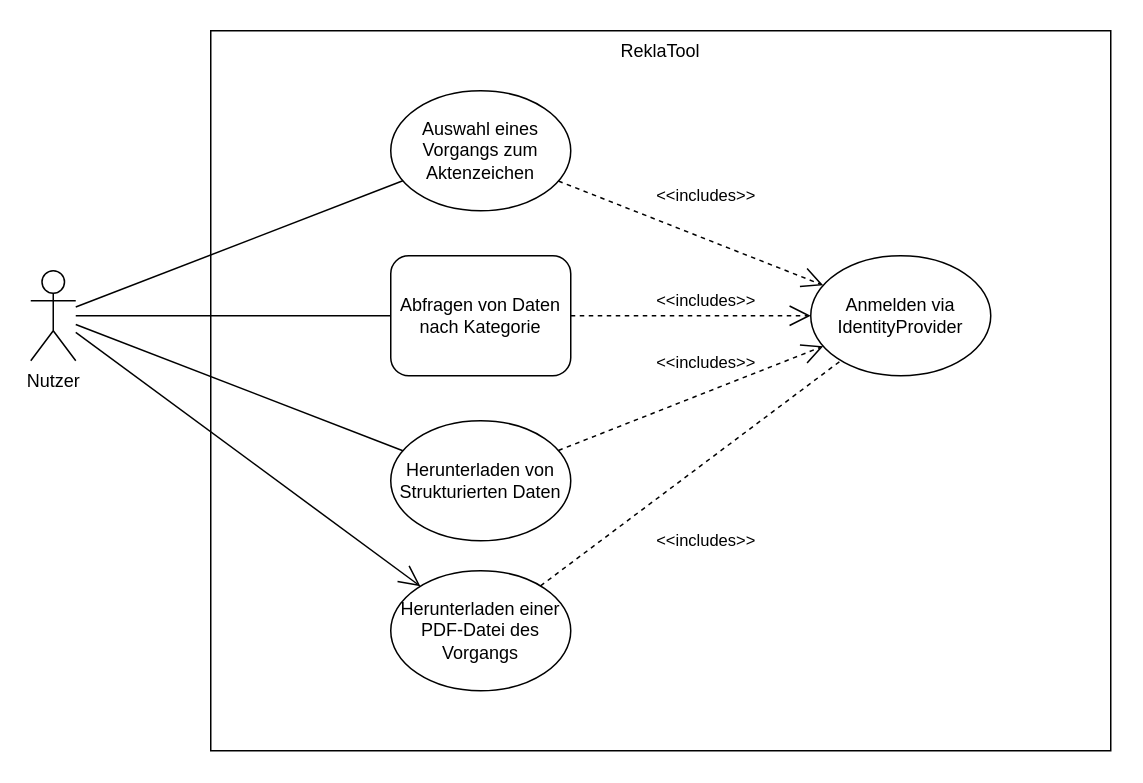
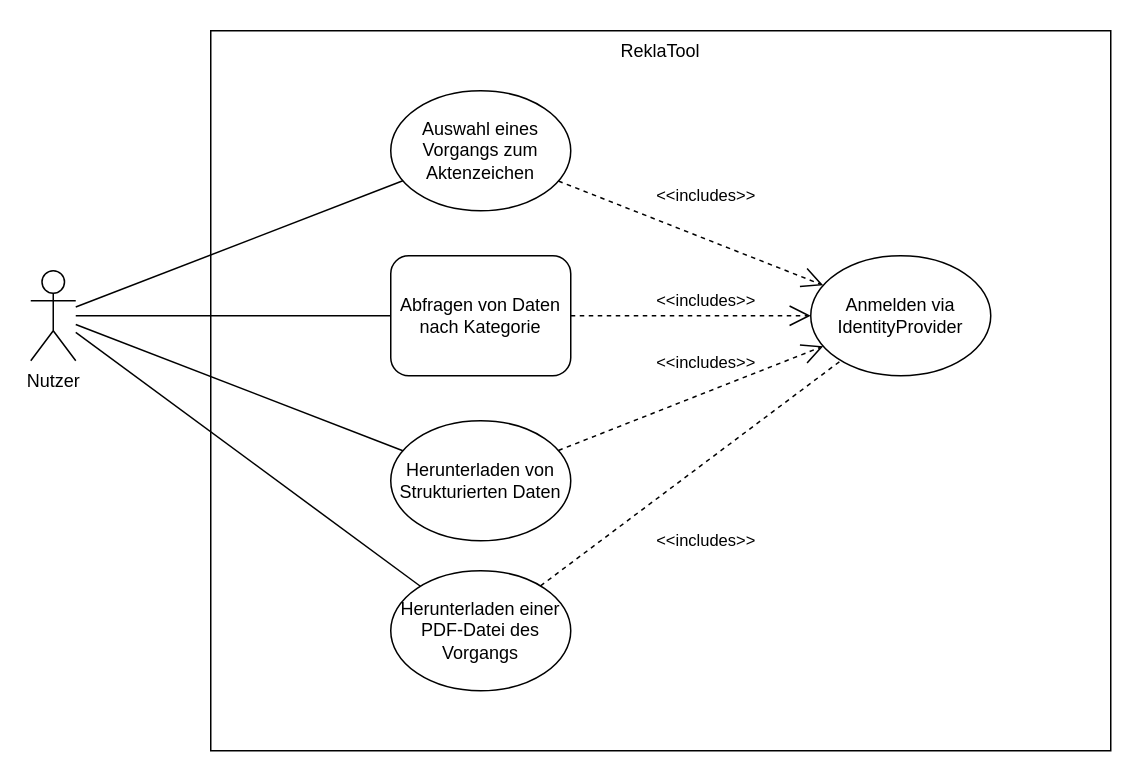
  <mxCell id="0" />
  <mxCell id="1" parent="0" />
  <mxCell id="2" value="ReklaTool" style="rounded=0;whiteSpace=wrap;html=1;verticalAlign=top;" vertex="1" parent="1"><mxGeometry x="140" y="20" width="600" height="480" as="geometry" /></mxCell>
  <mxCell id="3" style="rounded=0;jumpSize=6;orthogonalLoop=1;jettySize=auto;html=1;endArrow=none;endFill=0;endSize=12;" edge="1" parent="1" source="7" target="9"><mxGeometry relative="1" as="geometry" /></mxCell>
  <mxCell id="4" style="edgeStyle=none;rounded=0;jumpSize=6;orthogonalLoop=1;jettySize=auto;html=1;endArrow=none;endFill=0;endSize=12;" edge="1" parent="1" source="7" target="13"><mxGeometry relative="1" as="geometry" /></mxCell>
- <mxCell id="5" style="edgeStyle=none;rounded=0;jumpSize=6;orthogonalLoop=1;jettySize=auto;html=1;endArrow=open;endFill=0;endSize=12;" edge="1" parent="1" source="7" target="15"><mxGeometry relative="1" as="geometry" /></mxCell>
+ <mxCell id="5" style="edgeStyle=none;rounded=0;jumpSize=6;orthogonalLoop=1;jettySize=auto;html=1;endArrow=none;endFill=0;endSize=12;" edge="1" parent="1" source="7" target="15"><mxGeometry relative="1" as="geometry" /></mxCell>
  <mxCell id="6" style="edgeStyle=none;rounded=0;jumpSize=6;orthogonalLoop=1;jettySize=auto;html=1;endArrow=none;endFill=0;endSize=12;" edge="1" parent="1" source="7" target="18"><mxGeometry relative="1" as="geometry" /></mxCell>
  <mxCell id="7" value="Nutzer" style="shape=umlActor;verticalLabelPosition=bottom;verticalAlign=top;html=1;outlineConnect=0;" vertex="1" parent="1"><mxGeometry x="20" y="180" width="30" height="60" as="geometry" /></mxCell>
  <mxCell id="8" value="&amp;lt;&amp;lt;includes&amp;gt;&amp;gt;" style="edgeStyle=orthogonalEdgeStyle;rounded=0;orthogonalLoop=1;jettySize=auto;html=1;endArrow=open;endFill=0;jumpSize=6;endSize=12;dashed=1;labelBackgroundColor=none;" edge="1" parent="1" source="9" target="10"><mxGeometry x="0.125" y="10" relative="1" as="geometry"><mxPoint as="offset" /></mxGeometry></mxCell>
  <mxCell id="9" value="Abfragen von Daten nach Kategorie" style="whiteSpace=wrap;html=1;verticalAlign=middle;rounded=1;" vertex="1" parent="1"><mxGeometry x="260" y="170" width="120" height="80" as="geometry" /></mxCell>
  <mxCell id="10" value="Anmelden via IdentityProvider" style="ellipse;whiteSpace=wrap;html=1;verticalAlign=middle;" vertex="1" parent="1"><mxGeometry x="540" y="170" width="120" height="80" as="geometry" /></mxCell>
  <mxCell id="11" style="edgeStyle=none;rounded=0;jumpSize=6;orthogonalLoop=1;jettySize=auto;html=1;endArrow=open;endFill=0;endSize=12;dashed=1;" edge="1" parent="1" source="13" target="10"><mxGeometry relative="1" as="geometry" /></mxCell>
  <mxCell id="12" value="&amp;lt;&amp;lt;includes&amp;gt;&amp;gt;" style="edgeLabel;html=1;align=center;verticalAlign=middle;resizable=0;points=[];labelBackgroundColor=none;" vertex="1" connectable="0" parent="11"><mxGeometry x="-0.197" y="2" relative="1" as="geometry"><mxPoint x="28" y="-30" as="offset" /></mxGeometry></mxCell>
  <mxCell id="13" value="Herunterladen von Strukturierten Daten" style="ellipse;whiteSpace=wrap;html=1;verticalAlign=middle;" vertex="1" parent="1"><mxGeometry x="260" y="280" width="120" height="80" as="geometry" /></mxCell>
  <mxCell id="14" value="&#10;&#10;&lt;span style=&quot;color: rgb(0, 0, 0); font-family: helvetica; font-size: 11px; font-style: normal; font-weight: 400; letter-spacing: normal; text-align: center; text-indent: 0px; text-transform: none; word-spacing: 0px; display: inline; float: none;&quot;&gt;&amp;lt;&amp;lt;includes&amp;gt;&amp;gt;&lt;/span&gt;&#10;&#10;" style="edgeStyle=none;rounded=0;jumpSize=6;orthogonalLoop=1;jettySize=auto;html=1;dashed=1;endArrow=none;endFill=0;endSize=12;labelBackgroundColor=none;" edge="1" parent="1" source="15" target="10"><mxGeometry x="-0.152" y="-42" relative="1" as="geometry"><mxPoint as="offset" /></mxGeometry></mxCell>
  <mxCell id="15" value="Herunterladen einer PDF-Datei des Vorgangs" style="ellipse;whiteSpace=wrap;html=1;verticalAlign=middle;" vertex="1" parent="1"><mxGeometry x="260" y="380" width="120" height="80" as="geometry" /></mxCell>
  <mxCell id="16" style="edgeStyle=none;rounded=0;jumpSize=6;orthogonalLoop=1;jettySize=auto;html=1;dashed=1;endArrow=open;endFill=0;endSize=12;" edge="1" parent="1" source="18" target="10"><mxGeometry relative="1" as="geometry" /></mxCell>
  <mxCell id="17" value="&amp;lt;&amp;lt;includes&amp;gt;&amp;gt;" style="edgeLabel;html=1;align=center;verticalAlign=middle;resizable=0;points=[];labelBackgroundColor=none;" vertex="1" connectable="0" parent="16"><mxGeometry x="-0.124" y="1" relative="1" as="geometry"><mxPoint x="20" y="-20" as="offset" /></mxGeometry></mxCell>
  <mxCell id="18" value="Auswahl eines Vorgangs zum Aktenzeichen" style="ellipse;whiteSpace=wrap;html=1;verticalAlign=middle;" vertex="1" parent="1"><mxGeometry x="260" y="60" width="120" height="80" as="geometry" /></mxCell>
